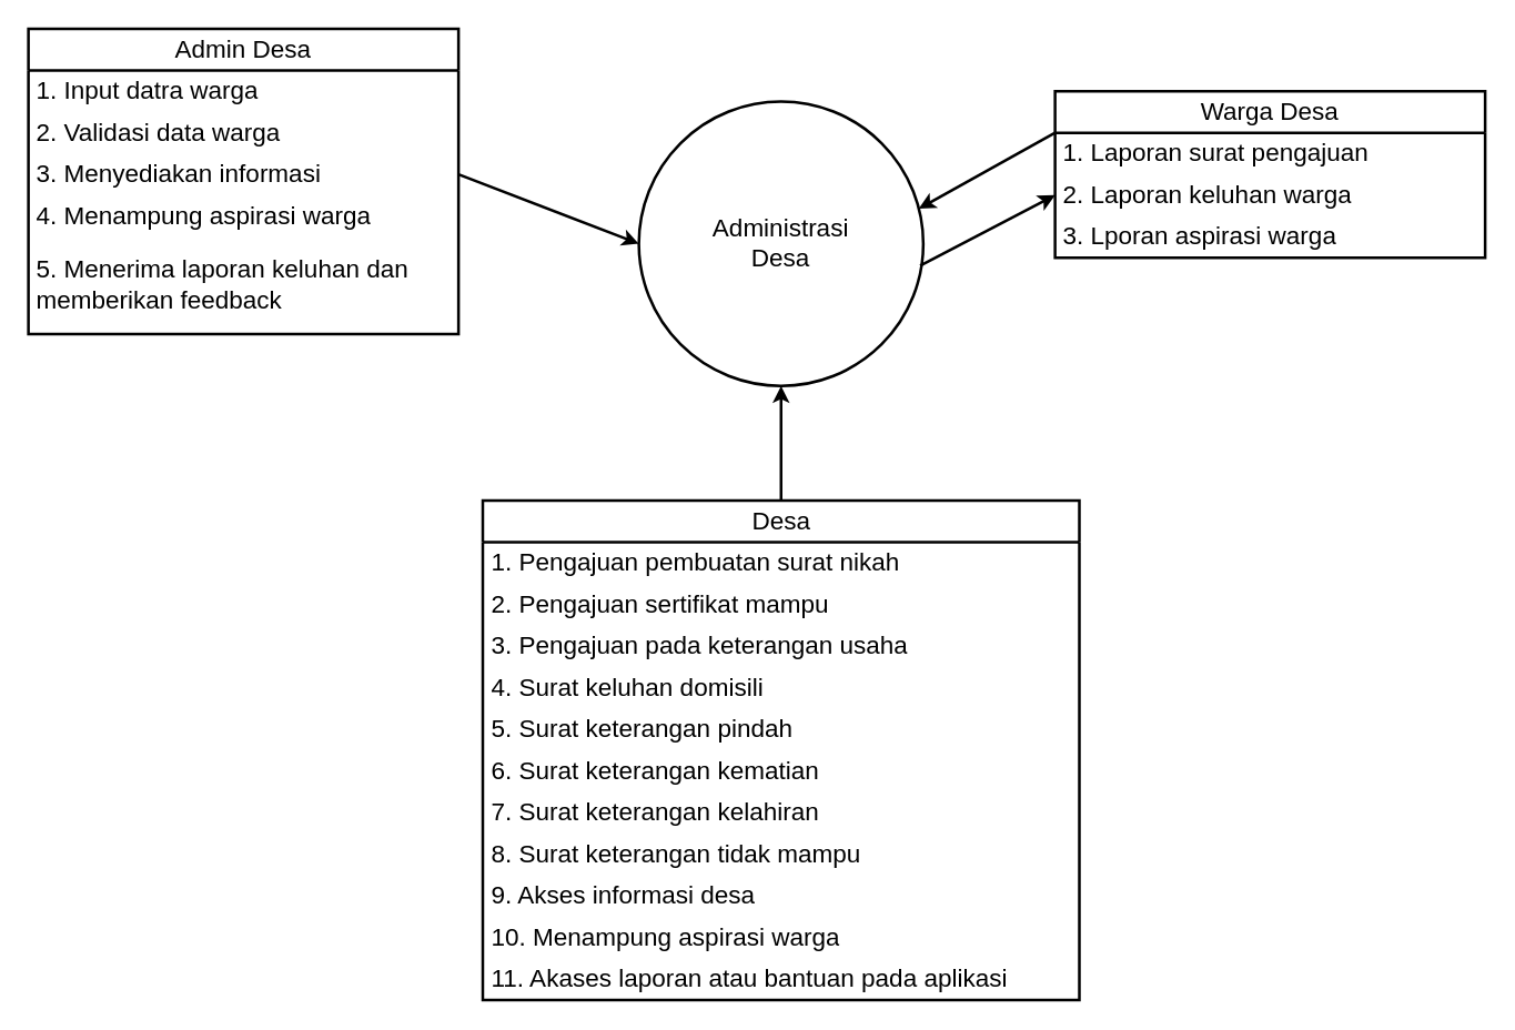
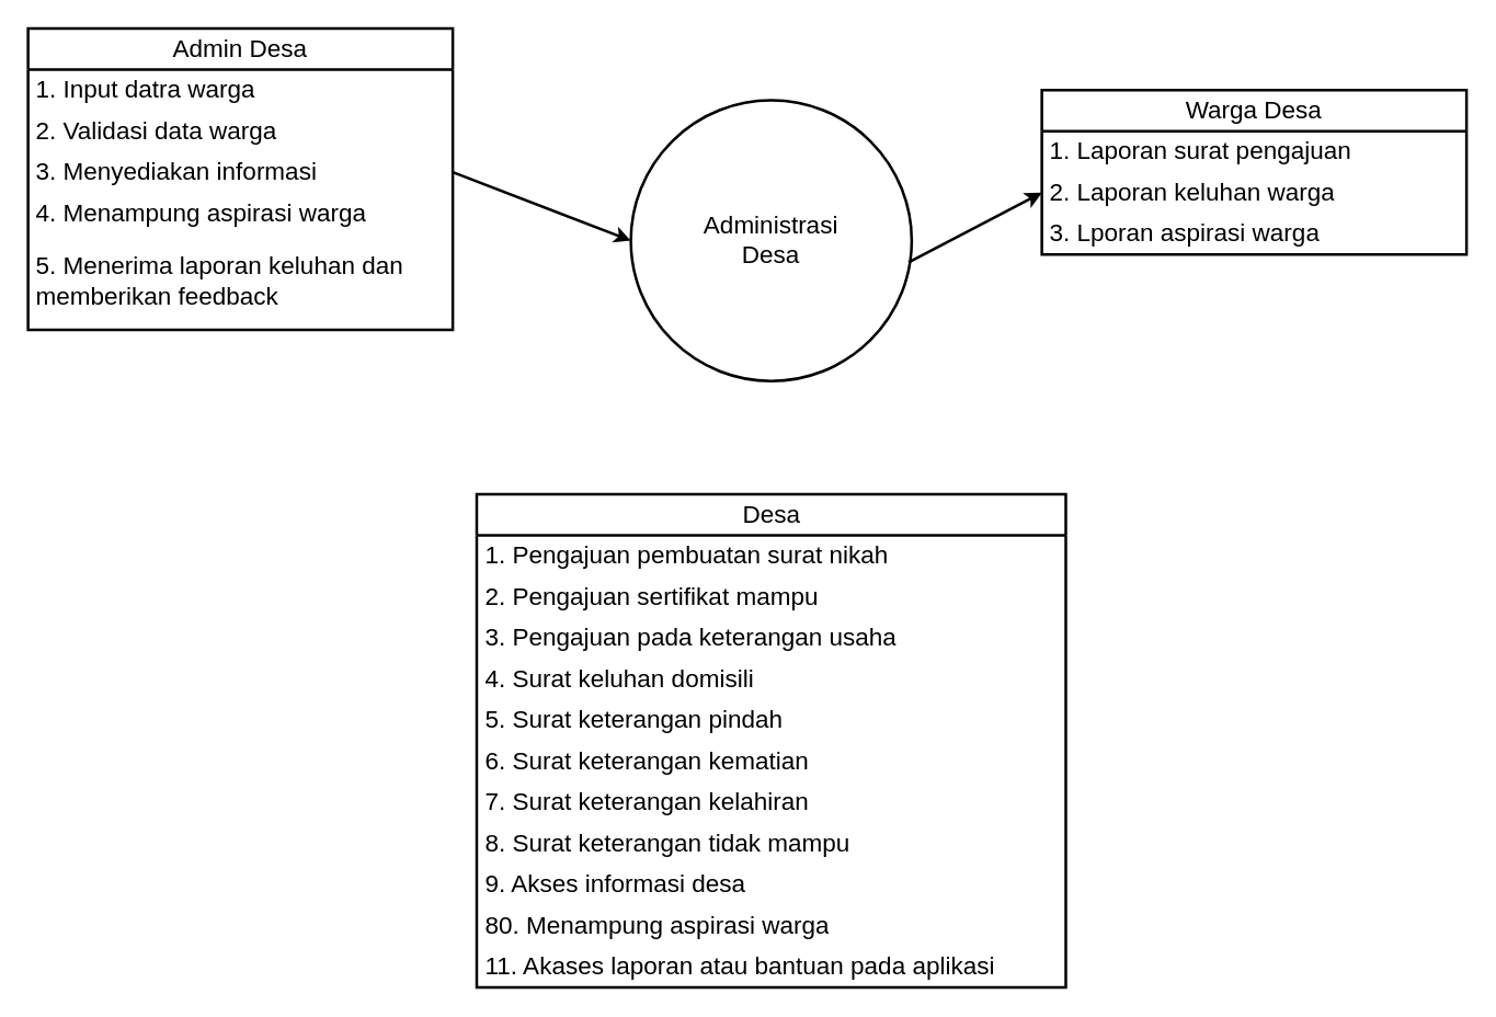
  <mxCell id="0" />
  <mxCell id="1" parent="0" />
  <mxCell id="2" value="Admin Desa" style="swimlane;fontStyle=0;childLayout=stackLayout;horizontal=1;startSize=30;horizontalStack=0;resizeParent=1;resizeParentMax=0;resizeLast=0;collapsible=1;marginBottom=0;whiteSpace=wrap;html=1;comic=0;strokeWidth=2;fontSize=18;" vertex="1" parent="1"><mxGeometry x="20" y="20" width="310" height="220" as="geometry"><mxRectangle x="330" y="500" width="140" height="40" as="alternateBounds" /></mxGeometry></mxCell>
  <mxCell id="3" value="1. Input datra warga" style="text;strokeColor=none;fillColor=none;align=left;verticalAlign=middle;spacingLeft=4;spacingRight=4;overflow=hidden;points=[[0,0.5],[1,0.5]];portConstraint=eastwest;rotatable=0;whiteSpace=wrap;html=1;comic=0;strokeWidth=2;fontSize=18;" vertex="1" parent="2"><mxGeometry y="30" width="310" height="30" as="geometry" /></mxCell>
  <mxCell id="4" value="2. Validasi data warga" style="text;strokeColor=none;fillColor=none;align=left;verticalAlign=middle;spacingLeft=4;spacingRight=4;overflow=hidden;points=[[0,0.5],[1,0.5]];portConstraint=eastwest;rotatable=0;whiteSpace=wrap;html=1;comic=0;strokeWidth=2;fontSize=18;" vertex="1" parent="2"><mxGeometry y="60" width="310" height="30" as="geometry" /></mxCell>
  <mxCell id="5" value="3. Menyediakan informasi" style="text;strokeColor=none;fillColor=none;align=left;verticalAlign=middle;spacingLeft=4;spacingRight=4;overflow=hidden;points=[[0,0.5],[1,0.5]];portConstraint=eastwest;rotatable=0;whiteSpace=wrap;html=1;comic=0;strokeWidth=2;fontSize=18;" vertex="1" parent="2"><mxGeometry y="90" width="310" height="30" as="geometry" /></mxCell>
  <mxCell id="6" value="4. Menampung aspirasi warga" style="text;strokeColor=none;fillColor=none;align=left;verticalAlign=middle;spacingLeft=4;spacingRight=4;overflow=hidden;points=[[0,0.5],[1,0.5]];portConstraint=eastwest;rotatable=0;whiteSpace=wrap;html=1;comic=0;strokeWidth=2;fontSize=18;" vertex="1" parent="2"><mxGeometry y="120" width="310" height="30" as="geometry" /></mxCell>
  <mxCell id="7" value="5. Menerima laporan keluhan dan memberikan feedback" style="text;strokeColor=none;fillColor=none;align=left;verticalAlign=middle;spacingLeft=4;spacingRight=4;overflow=hidden;points=[[0,0.5],[1,0.5]];portConstraint=eastwest;rotatable=0;whiteSpace=wrap;html=1;comic=0;strokeWidth=2;fontSize=18;" vertex="1" parent="2"><mxGeometry y="150" width="310" height="70" as="geometry" /></mxCell>
  <mxCell id="8" value="Administrasi&lt;br&gt;Desa" style="ellipse;whiteSpace=wrap;html=1;aspect=fixed;comic=0;strokeWidth=2;fontSize=18;" vertex="1" parent="1"><mxGeometry x="460" y="72.5" width="205" height="205" as="geometry" /></mxCell>
  <mxCell id="9" value="" style="endArrow=classic;html=1;fontSize=18;strokeWidth=2;exitX=1;exitY=0.5;exitDx=0;exitDy=0;entryX=0;entryY=0.5;entryDx=0;entryDy=0;" edge="1" parent="1" source="5" target="8"><mxGeometry width="50" height="50" relative="1" as="geometry"><mxPoint x="430" y="40" as="sourcePoint" /><mxPoint x="480" y="-10" as="targetPoint" /></mxGeometry></mxCell>
  <mxCell id="10" value="Warga Desa" style="swimlane;fontStyle=0;childLayout=stackLayout;horizontal=1;startSize=30;horizontalStack=0;resizeParent=1;resizeParentMax=0;resizeLast=0;collapsible=1;marginBottom=0;whiteSpace=wrap;html=1;comic=0;strokeWidth=2;fontSize=18;" vertex="1" parent="1"><mxGeometry x="760" y="65" width="310" height="120" as="geometry"><mxRectangle x="330" y="500" width="140" height="40" as="alternateBounds" /></mxGeometry></mxCell>
  <mxCell id="11" value="1. Laporan surat pengajuan" style="text;strokeColor=none;fillColor=none;align=left;verticalAlign=middle;spacingLeft=4;spacingRight=4;overflow=hidden;points=[[0,0.5],[1,0.5]];portConstraint=eastwest;rotatable=0;whiteSpace=wrap;html=1;comic=0;strokeWidth=2;fontSize=18;" vertex="1" parent="10"><mxGeometry y="30" width="310" height="30" as="geometry" /></mxCell>
  <mxCell id="12" value="2. Laporan keluhan warga" style="text;strokeColor=none;fillColor=none;align=left;verticalAlign=middle;spacingLeft=4;spacingRight=4;overflow=hidden;points=[[0,0.5],[1,0.5]];portConstraint=eastwest;rotatable=0;whiteSpace=wrap;html=1;comic=0;strokeWidth=2;fontSize=18;" vertex="1" parent="10"><mxGeometry y="60" width="310" height="30" as="geometry" /></mxCell>
  <mxCell id="13" value="3. Lporan aspirasi warga" style="text;strokeColor=none;fillColor=none;align=left;verticalAlign=middle;spacingLeft=4;spacingRight=4;overflow=hidden;points=[[0,0.5],[1,0.5]];portConstraint=eastwest;rotatable=0;whiteSpace=wrap;html=1;comic=0;strokeWidth=2;fontSize=18;" vertex="1" parent="10"><mxGeometry y="90" width="310" height="30" as="geometry" /></mxCell>
- <mxCell id="14" value="" style="endArrow=classic;html=1;fontSize=18;strokeWidth=2;entryX=0.984;entryY=0.377;entryDx=0;entryDy=0;exitX=0;exitY=0.25;exitDx=0;exitDy=0;entryPerimeter=0;" edge="1" parent="1" source="10" target="8"><mxGeometry width="50" height="50" relative="1" as="geometry"><mxPoint x="750" y="40" as="sourcePoint" /><mxPoint x="470" y="135" as="targetPoint" /></mxGeometry></mxCell>
  <mxCell id="15" value="" style="endArrow=classic;html=1;fontSize=18;strokeWidth=2;entryX=0;entryY=0.5;entryDx=0;entryDy=0;exitX=0.989;exitY=0.577;exitDx=0;exitDy=0;exitPerimeter=0;" edge="1" parent="1" source="8" target="12"><mxGeometry width="50" height="50" relative="1" as="geometry"><mxPoint x="730" y="140" as="sourcePoint" /><mxPoint x="740" y="125" as="targetPoint" /></mxGeometry></mxCell>
  <mxCell id="16" value="Desa" style="swimlane;fontStyle=0;childLayout=stackLayout;horizontal=1;startSize=30;horizontalStack=0;resizeParent=1;resizeParentMax=0;resizeLast=0;collapsible=1;marginBottom=0;whiteSpace=wrap;html=1;comic=0;strokeWidth=2;fontSize=18;" vertex="1" parent="1"><mxGeometry x="347.5" y="360" width="430" height="360" as="geometry"><mxRectangle x="330" y="500" width="140" height="40" as="alternateBounds" /></mxGeometry></mxCell>
  <mxCell id="17" value="1. Pengajuan pembuatan surat nikah" style="text;strokeColor=none;fillColor=none;align=left;verticalAlign=middle;spacingLeft=4;spacingRight=4;overflow=hidden;points=[[0,0.5],[1,0.5]];portConstraint=eastwest;rotatable=0;whiteSpace=wrap;html=1;comic=0;strokeWidth=2;fontSize=18;" vertex="1" parent="16"><mxGeometry y="30" width="430" height="30" as="geometry" /></mxCell>
  <mxCell id="18" value="2. Pengajuan sertifikat mampu" style="text;strokeColor=none;fillColor=none;align=left;verticalAlign=middle;spacingLeft=4;spacingRight=4;overflow=hidden;points=[[0,0.5],[1,0.5]];portConstraint=eastwest;rotatable=0;whiteSpace=wrap;html=1;comic=0;strokeWidth=2;fontSize=18;" vertex="1" parent="16"><mxGeometry y="60" width="430" height="30" as="geometry" /></mxCell>
  <mxCell id="19" value="3. Pengajuan pada keterangan usaha" style="text;strokeColor=none;fillColor=none;align=left;verticalAlign=middle;spacingLeft=4;spacingRight=4;overflow=hidden;points=[[0,0.5],[1,0.5]];portConstraint=eastwest;rotatable=0;whiteSpace=wrap;html=1;comic=0;strokeWidth=2;fontSize=18;" vertex="1" parent="16"><mxGeometry y="90" width="430" height="30" as="geometry" /></mxCell>
  <mxCell id="20" value="4. Surat keluhan domisili" style="text;strokeColor=none;fillColor=none;align=left;verticalAlign=middle;spacingLeft=4;spacingRight=4;overflow=hidden;points=[[0,0.5],[1,0.5]];portConstraint=eastwest;rotatable=0;whiteSpace=wrap;html=1;comic=0;strokeWidth=2;fontSize=18;" vertex="1" parent="16"><mxGeometry y="120" width="430" height="30" as="geometry" /></mxCell>
  <mxCell id="21" value="5. Surat keterangan pindah" style="text;strokeColor=none;fillColor=none;align=left;verticalAlign=middle;spacingLeft=4;spacingRight=4;overflow=hidden;points=[[0,0.5],[1,0.5]];portConstraint=eastwest;rotatable=0;whiteSpace=wrap;html=1;comic=0;strokeWidth=2;fontSize=18;" vertex="1" parent="16"><mxGeometry y="150" width="430" height="30" as="geometry" /></mxCell>
  <mxCell id="22" value="6. Surat keterangan kematian" style="text;strokeColor=none;fillColor=none;align=left;verticalAlign=middle;spacingLeft=4;spacingRight=4;overflow=hidden;points=[[0,0.5],[1,0.5]];portConstraint=eastwest;rotatable=0;whiteSpace=wrap;html=1;comic=0;strokeWidth=2;fontSize=18;" vertex="1" parent="16"><mxGeometry y="180" width="430" height="30" as="geometry" /></mxCell>
  <mxCell id="23" value="7. Surat keterangan kelahiran" style="text;strokeColor=none;fillColor=none;align=left;verticalAlign=middle;spacingLeft=4;spacingRight=4;overflow=hidden;points=[[0,0.5],[1,0.5]];portConstraint=eastwest;rotatable=0;whiteSpace=wrap;html=1;comic=0;strokeWidth=2;fontSize=18;" vertex="1" parent="16"><mxGeometry y="210" width="430" height="30" as="geometry" /></mxCell>
  <mxCell id="24" value="8. Surat keterangan tidak mampu" style="text;strokeColor=none;fillColor=none;align=left;verticalAlign=middle;spacingLeft=4;spacingRight=4;overflow=hidden;points=[[0,0.5],[1,0.5]];portConstraint=eastwest;rotatable=0;whiteSpace=wrap;html=1;comic=0;strokeWidth=2;fontSize=18;" vertex="1" parent="16"><mxGeometry y="240" width="430" height="30" as="geometry" /></mxCell>
  <mxCell id="25" value="9. Akses informasi desa" style="text;strokeColor=none;fillColor=none;align=left;verticalAlign=middle;spacingLeft=4;spacingRight=4;overflow=hidden;points=[[0,0.5],[1,0.5]];portConstraint=eastwest;rotatable=0;whiteSpace=wrap;html=1;comic=0;strokeWidth=2;fontSize=18;" vertex="1" parent="16"><mxGeometry y="270" width="430" height="30" as="geometry" /></mxCell>
- <mxCell id="26" value="10. Menampung aspirasi warga" style="text;strokeColor=none;fillColor=none;align=left;verticalAlign=middle;spacingLeft=4;spacingRight=4;overflow=hidden;points=[[0,0.5],[1,0.5]];portConstraint=eastwest;rotatable=0;whiteSpace=wrap;html=1;comic=0;strokeWidth=2;fontSize=18;" vertex="1" parent="16"><mxGeometry y="300" width="430" height="30" as="geometry" /></mxCell>
+ <mxCell id="26" value="80. Menampung aspirasi warga" style="text;strokeColor=none;fillColor=none;align=left;verticalAlign=middle;spacingLeft=4;spacingRight=4;overflow=hidden;points=[[0,0.5],[1,0.5]];portConstraint=eastwest;rotatable=0;whiteSpace=wrap;html=1;comic=0;strokeWidth=2;fontSize=18;" vertex="1" parent="16"><mxGeometry y="300" width="430" height="30" as="geometry" /></mxCell>
  <mxCell id="27" value="11. Akases laporan atau bantuan pada aplikasi" style="text;strokeColor=none;fillColor=none;align=left;verticalAlign=middle;spacingLeft=4;spacingRight=4;overflow=hidden;points=[[0,0.5],[1,0.5]];portConstraint=eastwest;rotatable=0;whiteSpace=wrap;html=1;comic=0;strokeWidth=2;fontSize=18;" vertex="1" parent="16"><mxGeometry y="330" width="430" height="30" as="geometry" /></mxCell>
- <mxCell id="28" value="" style="endArrow=classic;html=1;fontSize=18;strokeWidth=2;entryX=0.5;entryY=1;entryDx=0;entryDy=0;" edge="1" parent="1" source="16" target="8"><mxGeometry width="50" height="50" relative="1" as="geometry"><mxPoint x="560" y="350" as="sourcePoint" /><mxPoint x="470" y="135" as="targetPoint" /></mxGeometry></mxCell>
